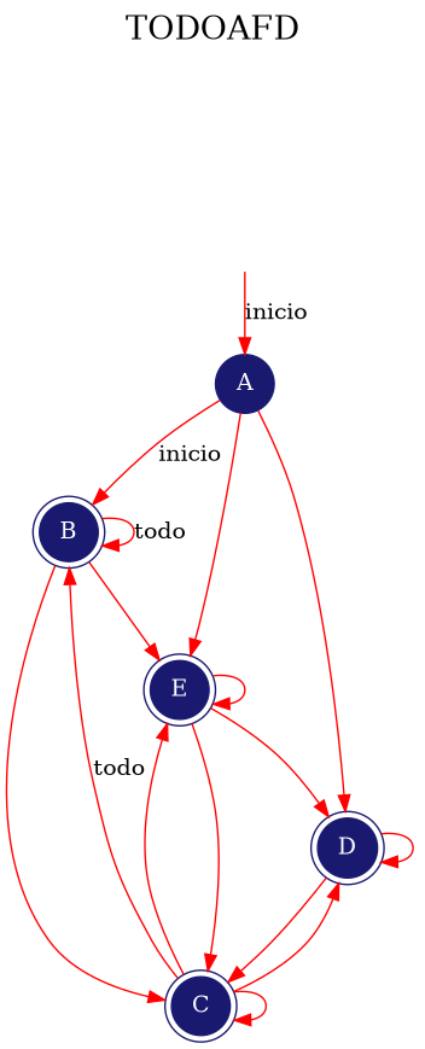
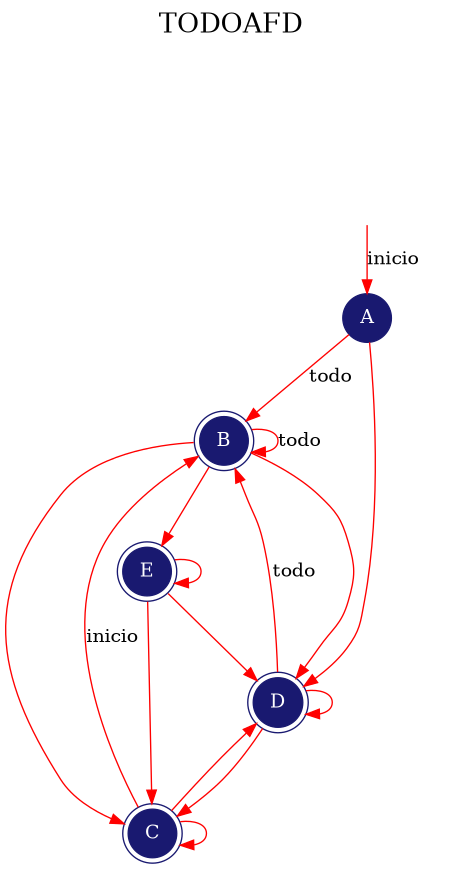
  digraph {
    fontname="DejaVu Serif"
    fontsize=20
    label=TODOAFD
    labelloc=t
    rankdir=TB
    node [color=midnightblue fontcolor=white fontname="DejaVu Serif" shape=doublecircle style=filled]
    edge [color=red fontname="DejaVu Serif"]
    secret_node [shape=circle style=invis]
    A [shape=circle]
    B
    D
    E
    C
    secret_node -> A [label=inicio]
-   A -> B [label=inicio]
+   A -> B [label=todo]
    A -> D [label=""]
-   A -> E [label="	"]
    B -> B [label=todo]
+   B -> D [label=""]
    B -> E [label="	"]
    B -> C
+   D -> B [label=todo]
    D -> D [label=""]
    D -> C
    E -> D [label=""]
    E -> E [label="	"]
    E -> C
-   C -> B [label=todo]
+   C -> B [label=inicio]
    C -> D [label=""]
-   C -> E [label="	"]
    C -> C
  }
